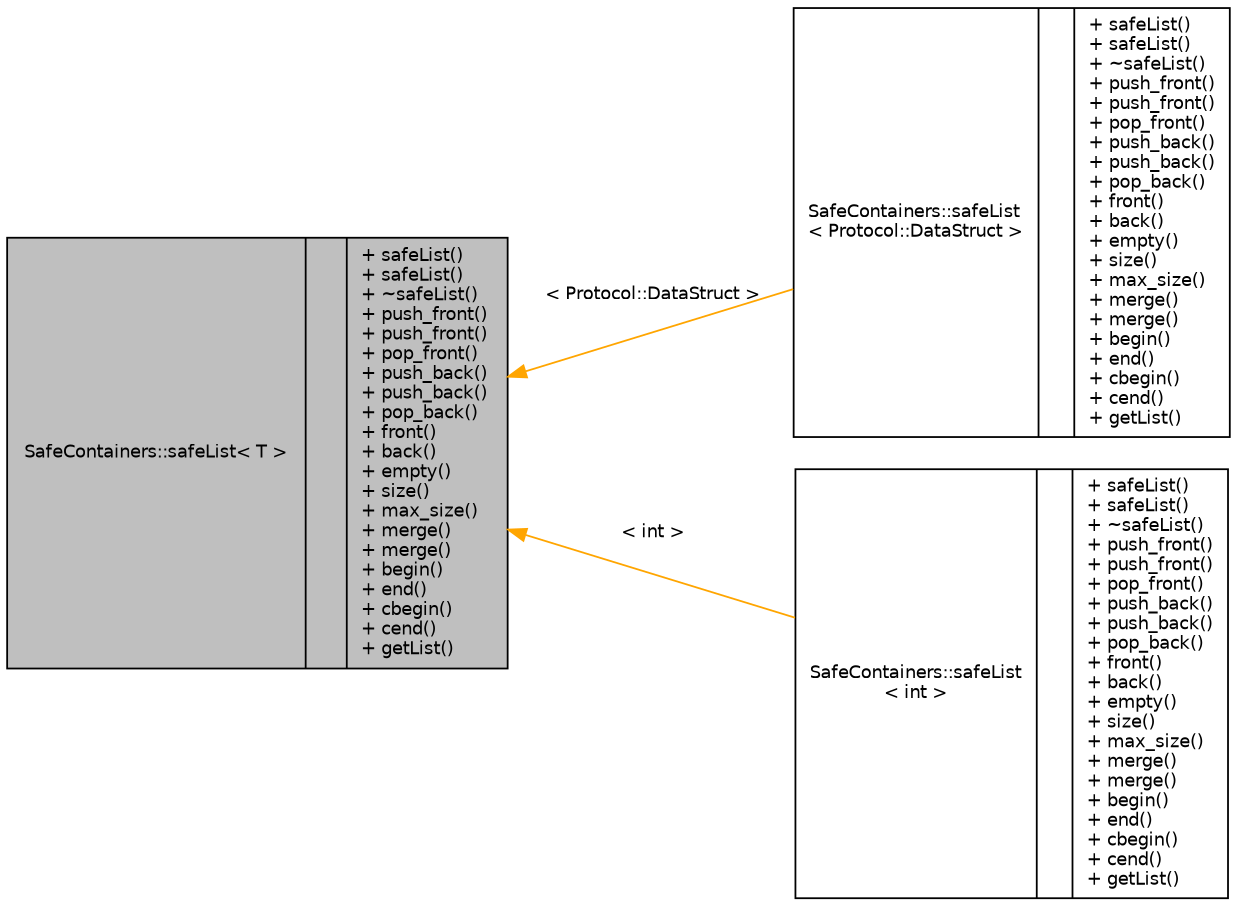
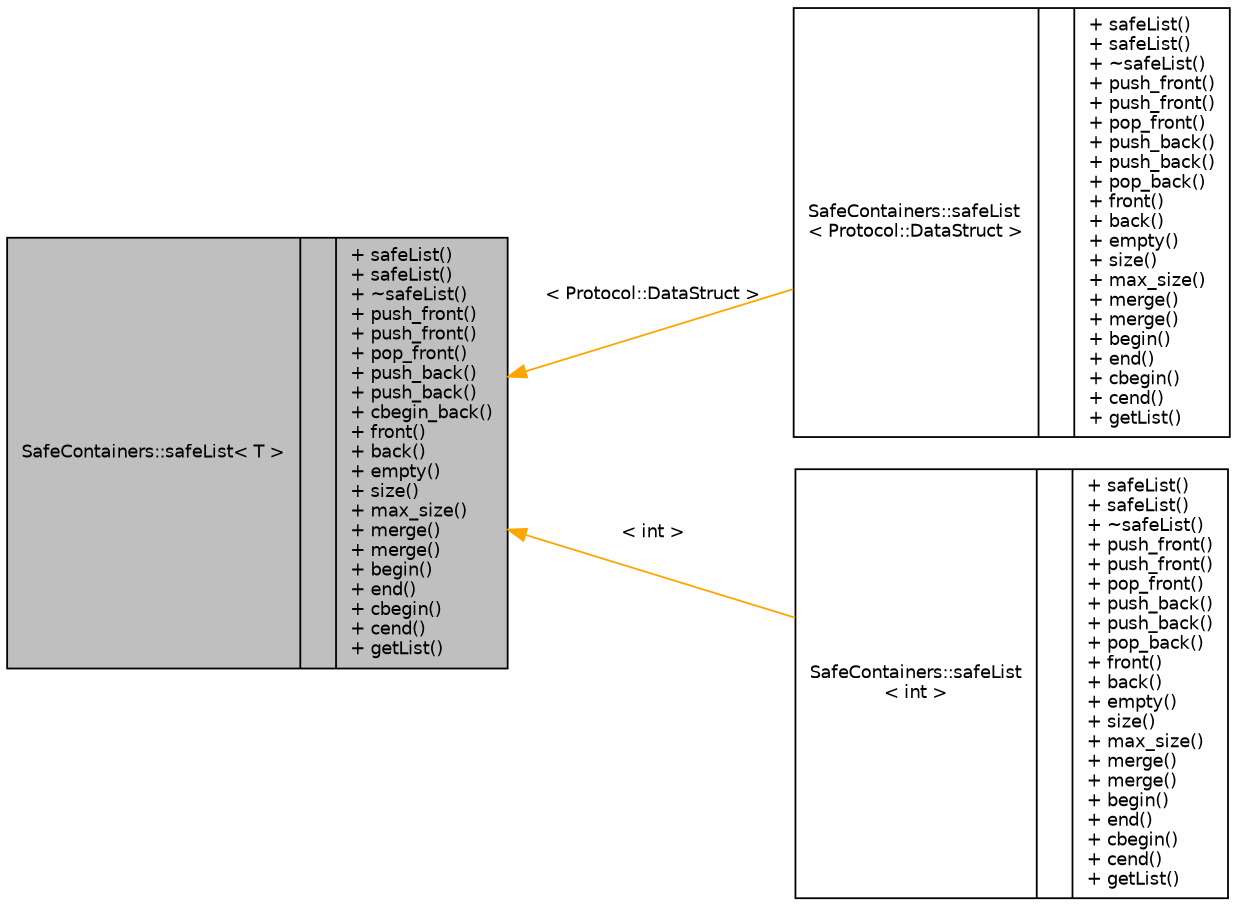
  digraph {
    rankdir=LR
    node [color=black fillcolor=white fontname=Helvetica fontsize=10 shape=record style=filled]
    edge [color=orange dir=back fontname=Helvetica fontsize=10 labelfontname=Helvetica labelfontsize=10 style=solid]
-   n1 [fillcolor=grey75 fontcolor=black height=0.2 label="{SafeContainers::safeList\< T \>\n||+ safeList()\l+ safeList()\l+ ~safeList()\l+ push_front()\l+ push_front()\l+ pop_front()\l+ push_back()\l+ push_back()\l+ pop_back()\l+ front()\l+ back()\l+ empty()\l+ size()\l+ max_size()\l+ merge()\l+ merge()\l+ begin()\l+ end()\l+ cbegin()\l+ cend()\l+ getList()\l}" width=0.4]
+   n1 [fillcolor=grey75 fontcolor=black height=0.2 label="{SafeContainers::safeList\< T \>\n||+ safeList()\l+ safeList()\l+ ~safeList()\l+ push_front()\l+ push_front()\l+ pop_front()\l+ push_back()\l+ push_back()\l+ cbegin_back()\l+ front()\l+ back()\l+ empty()\l+ size()\l+ max_size()\l+ merge()\l+ merge()\l+ begin()\l+ end()\l+ cbegin()\l+ cend()\l+ getList()\l}" width=0.4]
    n2 [height=0.2 label="{SafeContainers::safeList\l\< Protocol::DataStruct \>\n||+ safeList()\l+ safeList()\l+ ~safeList()\l+ push_front()\l+ push_front()\l+ pop_front()\l+ push_back()\l+ push_back()\l+ pop_back()\l+ front()\l+ back()\l+ empty()\l+ size()\l+ max_size()\l+ merge()\l+ merge()\l+ begin()\l+ end()\l+ cbegin()\l+ cend()\l+ getList()\l}" width=0.4]
    n3 [height=0.2 label="{SafeContainers::safeList\l\< int \>\n||+ safeList()\l+ safeList()\l+ ~safeList()\l+ push_front()\l+ push_front()\l+ pop_front()\l+ push_back()\l+ push_back()\l+ pop_back()\l+ front()\l+ back()\l+ empty()\l+ size()\l+ max_size()\l+ merge()\l+ merge()\l+ begin()\l+ end()\l+ cbegin()\l+ cend()\l+ getList()\l}" width=0.4]
    n1 -> n2 [label=" \< Protocol::DataStruct \>"]
    n1 -> n3 [label=" \< int \>"]
  }
